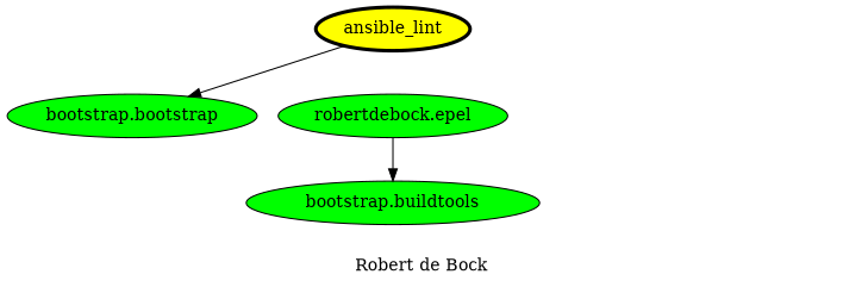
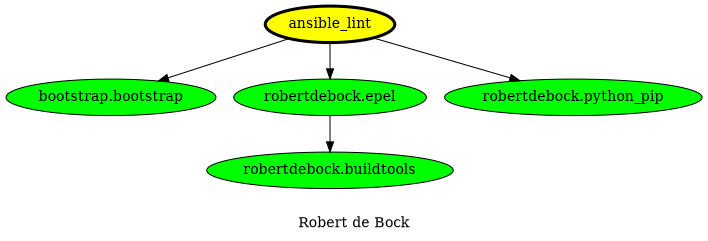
  digraph {
    label="Robert de Bock"
    node [fillcolor=green style=filled]
    ansible_lint [fillcolor=yellow penwidth=3]
    n2 [label="bootstrap.bootstrap"]
    "robertdebock.epel"
-   "robertdebock.buildtools" [label="bootstrap.buildtools"]
+   "robertdebock.python_pip"
+   "robertdebock.buildtools"
    ansible_lint -> n2
+   ansible_lint -> "robertdebock.epel"
+   ansible_lint -> "robertdebock.python_pip"
    "robertdebock.epel" -> "robertdebock.buildtools"
  }
